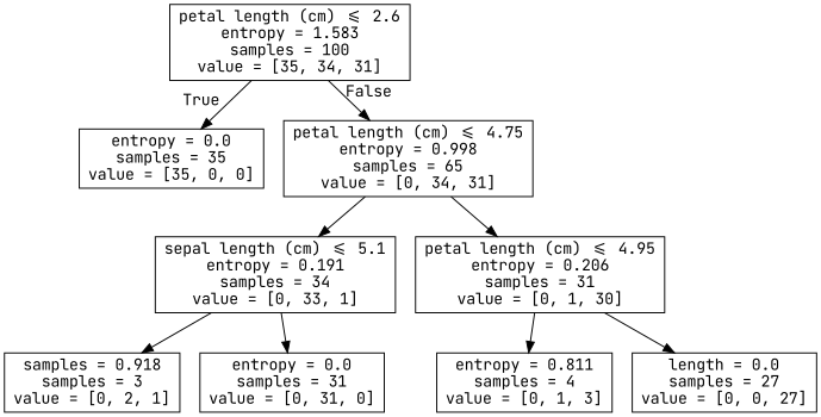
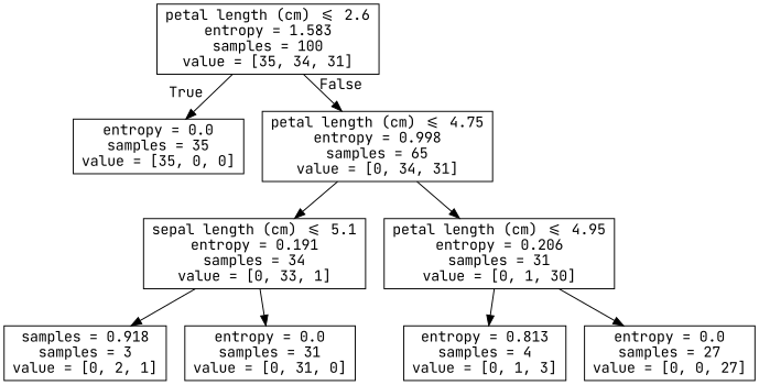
  digraph {
    fontname="JetBrains Mono"
    node [fontname="JetBrains Mono" shape=box]
    edge [fontname="JetBrains Mono"]
    n1 [label="petal length (cm) <= 2.6\nentropy = 1.583\nsamples = 100\nvalue = [35, 34, 31]"]
    n2 [label="entropy = 0.0\nsamples = 35\nvalue = [35, 0, 0]"]
    n3 [label="petal length (cm) <= 4.75\nentropy = 0.998\nsamples = 65\nvalue = [0, 34, 31]"]
    n4 [label="sepal length (cm) <= 5.1\nentropy = 0.191\nsamples = 34\nvalue = [0, 33, 1]"]
    n5 [label="petal length (cm) <= 4.95\nentropy = 0.206\nsamples = 31\nvalue = [0, 1, 30]"]
    n6 [label="samples = 0.918\nsamples = 3\nvalue = [0, 2, 1]"]
    n7 [label="entropy = 0.0\nsamples = 31\nvalue = [0, 31, 0]"]
-   n8 [label="entropy = 0.811\nsamples = 4\nvalue = [0, 1, 3]"]
-   n9 [label="length = 0.0\nsamples = 27\nvalue = [0, 0, 27]"]
+   n8 [label="entropy = 0.813\nsamples = 4\nvalue = [0, 1, 3]"]
+   n9 [label="entropy = 0.0\nsamples = 27\nvalue = [0, 0, 27]"]
    n1 -> n2 [headlabel=True labelangle=45 labeldistance=2.5]
    n1 -> n3 [headlabel=False labelangle=-45 labeldistance=2.5]
    n3 -> n4
    n3 -> n5
    n4 -> n6
    n4 -> n7
    n5 -> n8
    n5 -> n9
  }
